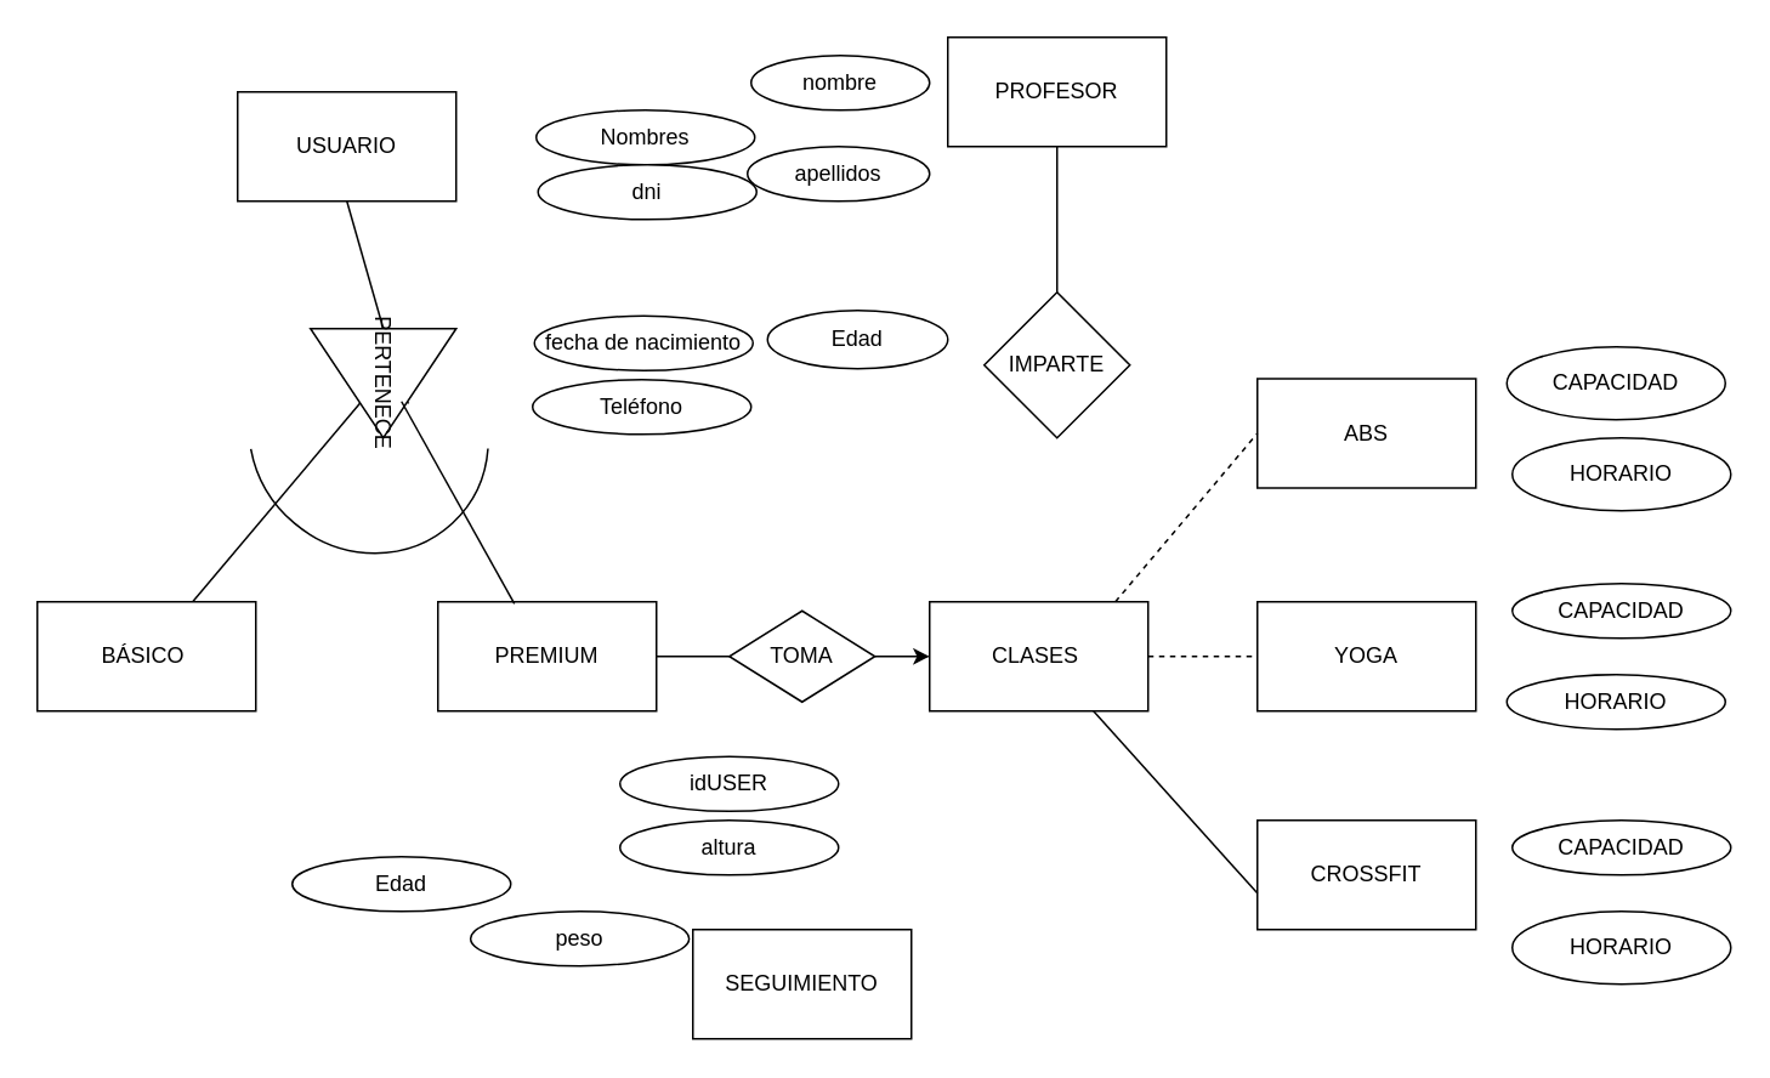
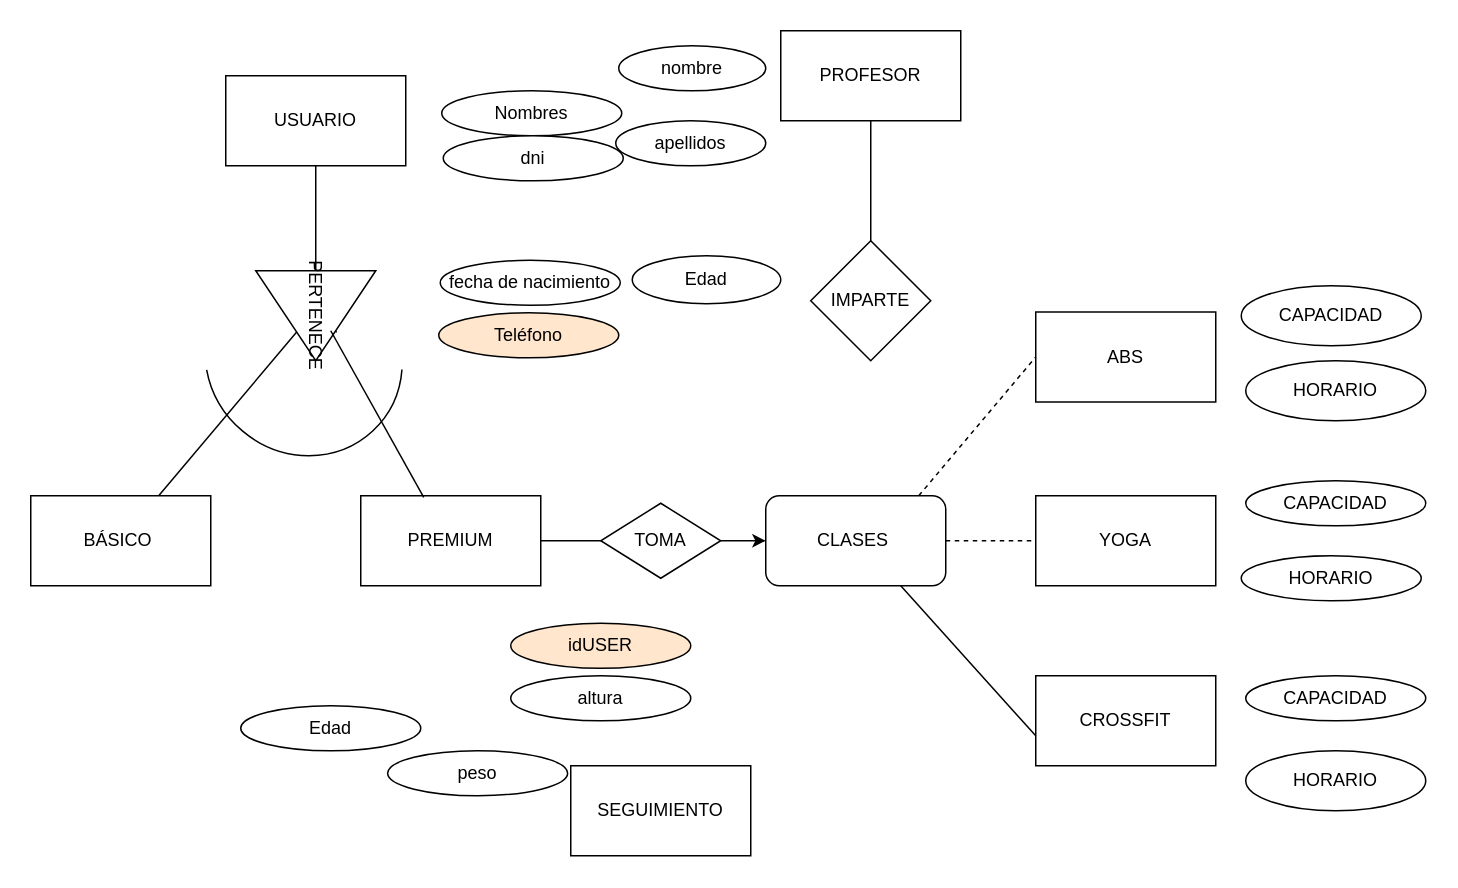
  <mxCell id="0" />
  <mxCell id="1" parent="0" />
- <mxCell id="2" value="USUARIO" style="rounded=0;whiteSpace=wrap;html=1;" parent="1" vertex="1"><mxGeometry x="130" y="50" width="120" height="60" as="geometry" /></mxCell>
+ <mxCell id="2" value="USUARIO" style="rounded=0;whiteSpace=wrap;html=1;" parent="1" vertex="1"><mxGeometry x="150" y="50" width="120" height="60" as="geometry" /></mxCell>
  <mxCell id="3" value="" style="endArrow=none;html=1;rounded=0;exitX=0.667;exitY=0.65;exitDx=0;exitDy=0;exitPerimeter=0;" parent="1" source="8" target="5" edge="1"><mxGeometry width="50" height="50" relative="1" as="geometry"><mxPoint x="192.667" y="242.667" as="sourcePoint" /><mxPoint x="440" y="230" as="targetPoint" /></mxGeometry></mxCell>
  <mxCell id="4" value="" style="endArrow=none;html=1;rounded=1;entryX=0.5;entryY=1;entryDx=0;entryDy=0;exitX=0.5;exitY=0;exitDx=0;exitDy=0;" parent="1" target="2" edge="1"><mxGeometry width="50" height="50" relative="1" as="geometry"><mxPoint x="210" y="180" as="sourcePoint" /><mxPoint x="440" y="230" as="targetPoint" /></mxGeometry></mxCell>
  <mxCell id="5" value="BÁSICO&amp;nbsp;" style="rounded=0;whiteSpace=wrap;html=1;" parent="1" vertex="1"><mxGeometry x="20" y="330" width="120" height="60" as="geometry" /></mxCell>
  <mxCell id="6" value="PREMIUM" style="rounded=0;whiteSpace=wrap;html=1;" parent="1" vertex="1"><mxGeometry x="240" y="330" width="120" height="60" as="geometry" /></mxCell>
  <mxCell id="7" value="" style="endArrow=none;html=1;rounded=1;exitX=0.35;exitY=0.017;exitDx=0;exitDy=0;entryX=0.683;entryY=0.325;entryDx=0;entryDy=0;entryPerimeter=0;exitPerimeter=0;startArrow=none;" parent="1" target="8" edge="1"><mxGeometry width="50" height="50" relative="1" as="geometry"><mxPoint x="186" y="191.7" as="sourcePoint" /><mxPoint x="226.526" y="243.474" as="targetPoint" /></mxGeometry></mxCell>
  <mxCell id="8" value="PERTENECE" style="triangle;whiteSpace=wrap;html=1;rotation=90;" parent="1" vertex="1"><mxGeometry x="180" y="170" width="60" height="80" as="geometry" /></mxCell>
  <mxCell id="9" value="" style="endArrow=none;html=1;rounded=1;exitX=0.35;exitY=0.017;exitDx=0;exitDy=0;exitPerimeter=0;" parent="1" source="6" edge="1"><mxGeometry width="50" height="50" relative="1" as="geometry"><mxPoint x="282" y="331.02" as="sourcePoint" /><mxPoint x="220" y="220" as="targetPoint" /></mxGeometry></mxCell>
  <mxCell id="10" value="" style="verticalLabelPosition=bottom;verticalAlign=top;html=1;shape=mxgraph.basic.arc;startAngle=0.641;endAngle=0.1;strokeColor=#000000;fillColor=#ffe6cc;rotation=135;direction=south;" parent="1" vertex="1"><mxGeometry x="137.93" y="170" width="127.93" height="135" as="geometry" /></mxCell>
- <mxCell id="11" value="CLASES&amp;nbsp;" style="rounded=0;whiteSpace=wrap;html=1;strokeColor=#000000;" parent="1" vertex="1"><mxGeometry x="510" y="330" width="120" height="60" as="geometry" /></mxCell>
+ <mxCell id="11" value="CLASES&amp;nbsp;" style="whiteSpace=wrap;html=1;strokeColor=#000000;rounded=1;" parent="1" vertex="1"><mxGeometry x="510" y="330" width="120" height="60" as="geometry" /></mxCell>
  <mxCell id="12" value="YOGA" style="rounded=0;whiteSpace=wrap;html=1;strokeColor=#000000;" parent="1" vertex="1"><mxGeometry x="690" y="330" width="120" height="60" as="geometry" /></mxCell>
  <mxCell id="13" value="ABS" style="rounded=0;whiteSpace=wrap;html=1;strokeColor=#000000;" parent="1" vertex="1"><mxGeometry x="690" y="207.5" width="120" height="60" as="geometry" /></mxCell>
  <mxCell id="14" value="CROSSFIT" style="rounded=0;whiteSpace=wrap;html=1;strokeColor=#000000;" parent="1" vertex="1"><mxGeometry x="690" y="450" width="120" height="60" as="geometry" /></mxCell>
  <mxCell id="15" value="TOMA" style="rhombus;whiteSpace=wrap;html=1;strokeColor=#000000;" parent="1" vertex="1"><mxGeometry x="400" y="335" width="80" height="50" as="geometry" /></mxCell>
  <mxCell id="16" value="" style="endArrow=classic;html=1;rounded=1;entryX=0;entryY=0.5;entryDx=0;entryDy=0;exitX=1;exitY=0.5;exitDx=0;exitDy=0;" parent="1" source="15" target="11" edge="1"><mxGeometry width="50" height="50" relative="1" as="geometry"><mxPoint x="390" y="380" as="sourcePoint" /><mxPoint x="440" y="330" as="targetPoint" /><Array as="points" /></mxGeometry></mxCell>
  <mxCell id="17" value="" style="endArrow=none;html=1;rounded=1;exitX=1;exitY=0.5;exitDx=0;exitDy=0;entryX=0;entryY=0.5;entryDx=0;entryDy=0;" parent="1" source="6" target="15" edge="1"><mxGeometry width="50" height="50" relative="1" as="geometry"><mxPoint x="390" y="380" as="sourcePoint" /><mxPoint x="440" y="330" as="targetPoint" /></mxGeometry></mxCell>
  <mxCell id="18" value="" style="endArrow=none;html=1;rounded=1;entryX=0;entryY=0.5;entryDx=0;entryDy=0;exitX=0.85;exitY=0;exitDx=0;exitDy=0;exitPerimeter=0;dashed=1;" parent="1" source="11" target="13" edge="1"><mxGeometry width="50" height="50" relative="1" as="geometry"><mxPoint x="390" y="380" as="sourcePoint" /><mxPoint x="440" y="330" as="targetPoint" /></mxGeometry></mxCell>
  <mxCell id="19" value="" style="endArrow=none;html=1;rounded=1;entryX=0;entryY=0.5;entryDx=0;entryDy=0;exitX=1;exitY=0.5;exitDx=0;exitDy=0;dashed=1;" parent="1" source="11" target="12" edge="1"><mxGeometry width="50" height="50" relative="1" as="geometry"><mxPoint x="390" y="380" as="sourcePoint" /><mxPoint x="440" y="330" as="targetPoint" /></mxGeometry></mxCell>
  <mxCell id="20" value="" style="endArrow=none;html=1;rounded=1;exitX=0.75;exitY=1;exitDx=0;exitDy=0;" parent="1" source="11" edge="1"><mxGeometry width="50" height="50" relative="1" as="geometry"><mxPoint x="390" y="380" as="sourcePoint" /><mxPoint x="690" y="490" as="targetPoint" /></mxGeometry></mxCell>
  <mxCell id="21" value="PROFESOR" style="rounded=0;whiteSpace=wrap;html=1;strokeColor=#000000;" parent="1" vertex="1"><mxGeometry x="520" y="20" width="120" height="60" as="geometry" /></mxCell>
  <mxCell id="22" value="IMPARTE" style="rhombus;whiteSpace=wrap;html=1;strokeColor=#000000;" parent="1" vertex="1"><mxGeometry x="540" y="160" width="80" height="80" as="geometry" /></mxCell>
  <mxCell id="23" value="" style="endArrow=none;html=1;rounded=1;entryX=0.5;entryY=1;entryDx=0;entryDy=0;" parent="1" source="22" target="21" edge="1"><mxGeometry width="50" height="50" relative="1" as="geometry"><mxPoint x="390" y="220" as="sourcePoint" /><mxPoint x="440" y="170" as="targetPoint" /></mxGeometry></mxCell>
  <mxCell id="24" value="HORARIO" style="ellipse;whiteSpace=wrap;html=1;strokeColor=#000000;" parent="1" vertex="1"><mxGeometry x="830" y="240" width="120" height="40" as="geometry" /></mxCell>
  <mxCell id="25" value="CAPACIDAD" style="ellipse;whiteSpace=wrap;html=1;strokeColor=#000000;" parent="1" vertex="1"><mxGeometry x="827" y="190" width="120" height="40" as="geometry" /></mxCell>
  <mxCell id="26" value="CAPACIDAD" style="ellipse;whiteSpace=wrap;html=1;strokeColor=#000000;" parent="1" vertex="1"><mxGeometry x="830" y="320" width="120" height="30" as="geometry" /></mxCell>
  <mxCell id="27" value="CAPACIDAD" style="ellipse;whiteSpace=wrap;html=1;strokeColor=#000000;" parent="1" vertex="1"><mxGeometry x="830" y="450" width="120" height="30" as="geometry" /></mxCell>
  <mxCell id="28" value="HORARIO" style="ellipse;whiteSpace=wrap;html=1;strokeColor=#000000;" parent="1" vertex="1"><mxGeometry x="830" y="500" width="120" height="40" as="geometry" /></mxCell>
  <mxCell id="29" value="HORARIO" style="ellipse;whiteSpace=wrap;html=1;strokeColor=#000000;" parent="1" vertex="1"><mxGeometry x="827" y="370" width="120" height="30" as="geometry" /></mxCell>
  <mxCell id="30" value="SEGUIMIENTO" style="rounded=0;whiteSpace=wrap;html=1;strokeColor=#000000;" parent="1" vertex="1"><mxGeometry x="380" y="510" width="120" height="60" as="geometry" /></mxCell>
- <mxCell id="31" value="idUSER" style="ellipse;whiteSpace=wrap;html=1;strokeColor=#000000;" parent="1" vertex="1"><mxGeometry x="340" y="415" width="120" height="30" as="geometry" /></mxCell>
+ <mxCell id="31" value="idUSER" style="ellipse;whiteSpace=wrap;html=1;strokeColor=#000000;fillColor=#ffe6cc;" parent="1" vertex="1"><mxGeometry x="340" y="415" width="120" height="30" as="geometry" /></mxCell>
  <mxCell id="32" value="Edad" style="ellipse;whiteSpace=wrap;html=1;strokeColor=#000000;" parent="1" vertex="1"><mxGeometry x="160" y="470" width="120" height="30" as="geometry" /></mxCell>
  <mxCell id="33" value="peso" style="ellipse;whiteSpace=wrap;html=1;strokeColor=#000000;" parent="1" vertex="1"><mxGeometry x="257.93" y="500" width="120" height="30" as="geometry" /></mxCell>
  <mxCell id="34" value="altura" style="ellipse;whiteSpace=wrap;html=1;strokeColor=#000000;" parent="1" vertex="1"><mxGeometry x="340" y="450" width="120" height="30" as="geometry" /></mxCell>
  <mxCell id="35" value="Nombres" style="ellipse;whiteSpace=wrap;html=1;strokeColor=#000000;" parent="1" vertex="1"><mxGeometry x="294" y="60" width="120" height="30" as="geometry" /></mxCell>
  <mxCell id="36" value="fecha de nacimiento" style="ellipse;whiteSpace=wrap;html=1;strokeColor=#000000;" parent="1" vertex="1"><mxGeometry x="293" y="173" width="120" height="30" as="geometry" /></mxCell>
- <mxCell id="37" value="Teléfono" style="ellipse;whiteSpace=wrap;html=1;strokeColor=#000000;" parent="1" vertex="1"><mxGeometry x="292" y="208" width="120" height="30" as="geometry" /></mxCell>
+ <mxCell id="37" value="Teléfono" style="ellipse;whiteSpace=wrap;html=1;strokeColor=#000000;fillColor=#ffe6cc;" parent="1" vertex="1"><mxGeometry x="292" y="208" width="120" height="30" as="geometry" /></mxCell>
  <mxCell id="38" value="Edad" style="ellipse;whiteSpace=wrap;html=1;strokeColor=#000000;" parent="1" vertex="1"><mxGeometry x="421" y="170" width="99" height="32" as="geometry" /></mxCell>
  <mxCell id="39" value="nombre" style="ellipse;whiteSpace=wrap;html=1;strokeColor=#000000;" parent="1" vertex="1"><mxGeometry x="412" y="30" width="98" height="30" as="geometry" /></mxCell>
  <mxCell id="40" value="apellidos" style="ellipse;whiteSpace=wrap;html=1;strokeColor=#000000;" parent="1" vertex="1"><mxGeometry x="410" y="80" width="100" height="30" as="geometry" /></mxCell>
  <mxCell id="41" value="dni" style="ellipse;whiteSpace=wrap;html=1;strokeColor=#000000;" parent="1" vertex="1"><mxGeometry x="295" y="90" width="120" height="30" as="geometry" /></mxCell>
